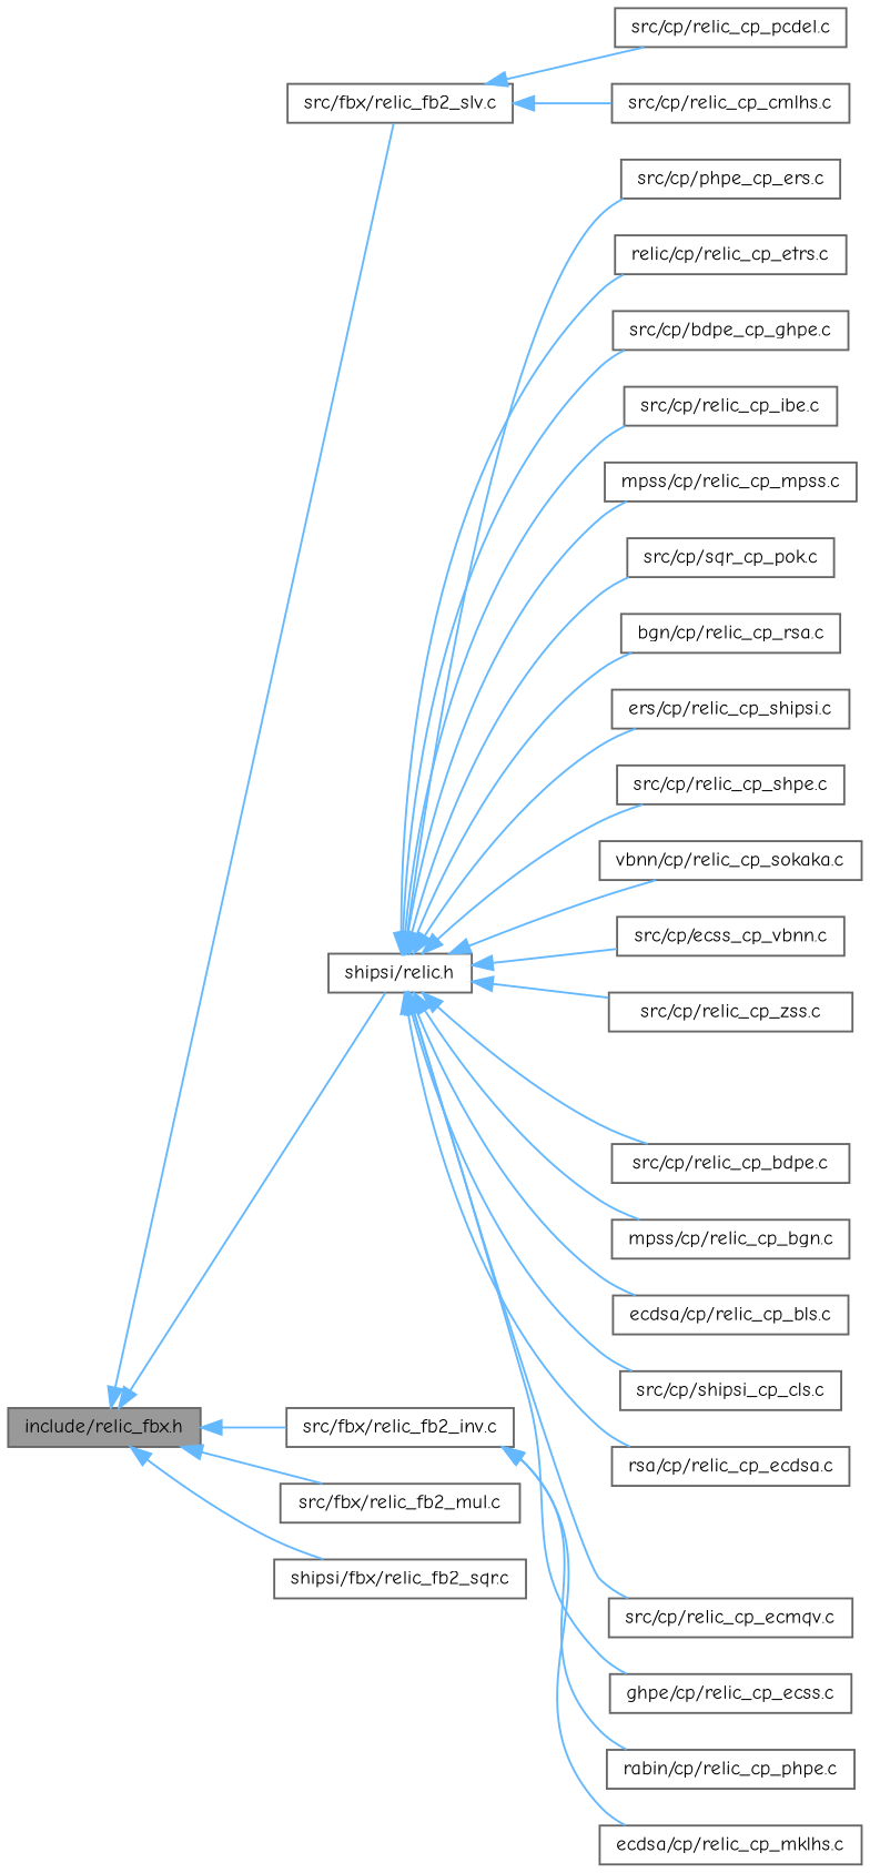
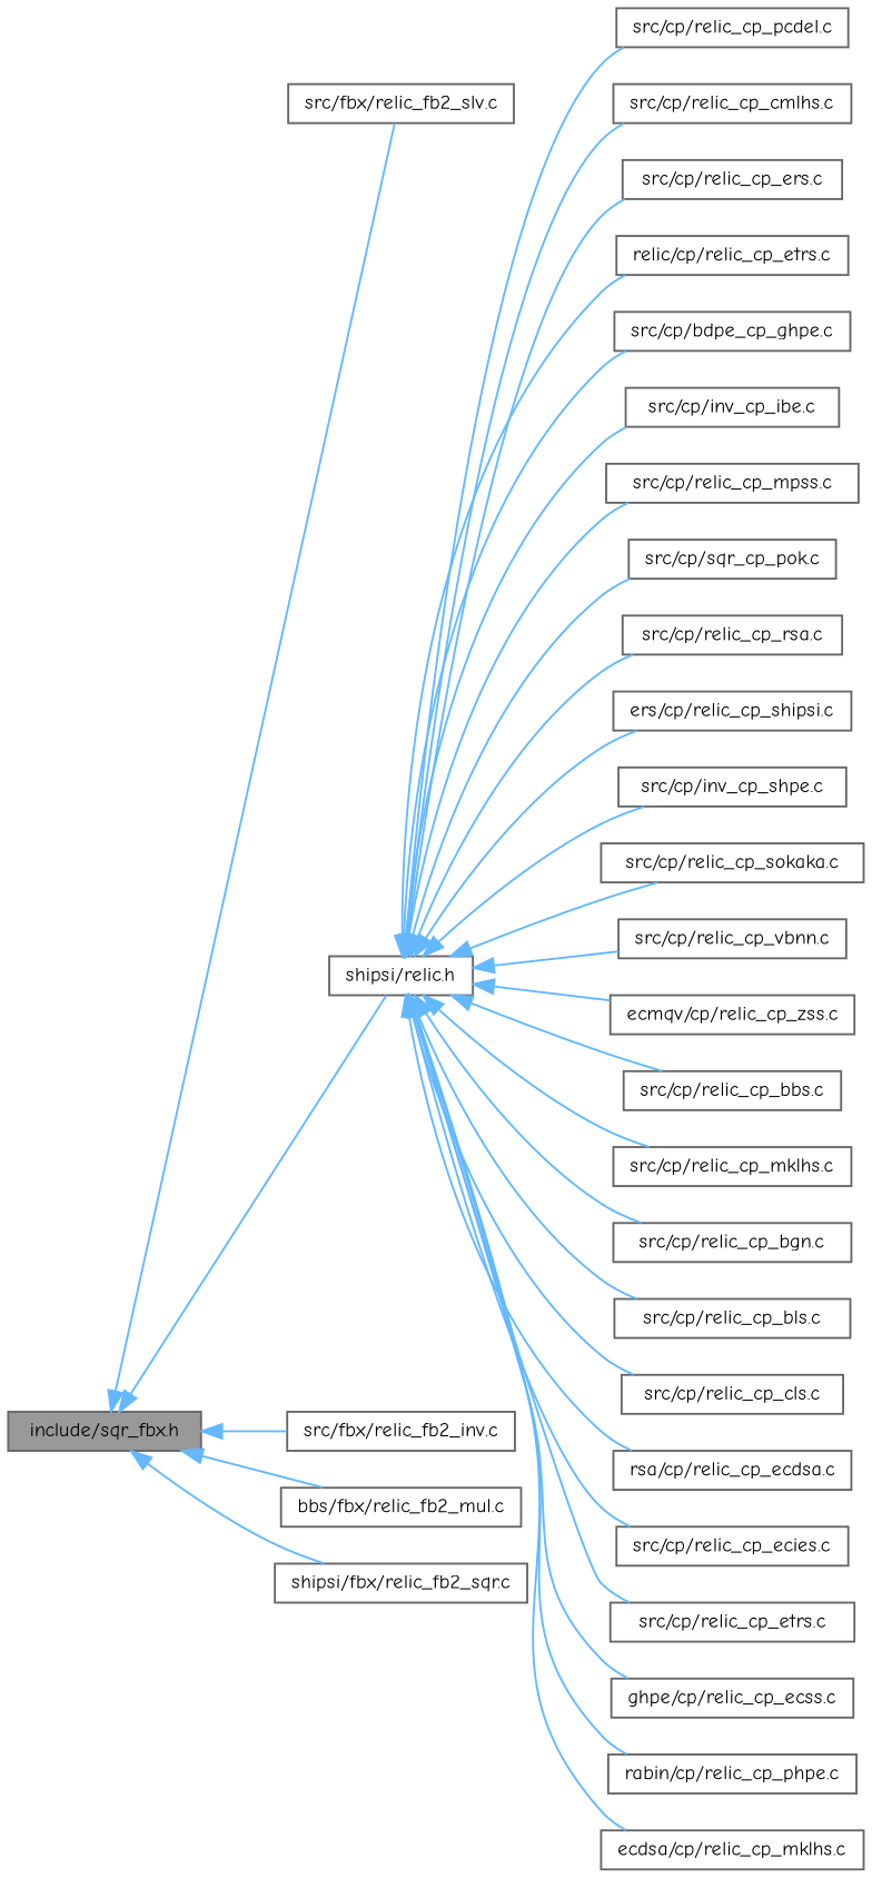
  digraph {
    fontname="Comic Neue"
    rankdir=LR
    node [color=grey40 fillcolor=white fontname="Comic Neue" fontsize=10 shape=box style=filled]
    edge [color=steelblue1 dir=back fontname="Comic Neue" fontsize=10 labelfontname=Helvetica labelfontsize=10 style=solid]
-   n1 [color=gray40 fillcolor=grey60 fontcolor=black height=0.2 label="include/relic_fbx.h" width=0.4]
+   n1 [color=gray40 fillcolor=grey60 fontcolor=black height=0.2 label="include/sqr_fbx.h" width=0.4]
    n2 [height=0.2 label="shipsi/relic.h" width=0.4]
    n3 [height=0.2 label="src/fbx/relic_fb2_inv.c" width=0.4]
-   n4 [height=0.2 label="src/fbx/relic_fb2_mul.c" width=0.4]
+   n4 [height=0.2 label="bbs/fbx/relic_fb2_mul.c" width=0.4]
    n5 [height=0.2 label="src/fbx/relic_fb2_slv.c" width=0.4]
    n6 [height=0.2 label="shipsi/fbx/relic_fb2_sqr.c" width=0.4]
-   n8 [height=0.2 label="src/cp/relic_cp_bdpe.c" width=0.4]
-   n9 [height=0.2 label="mpss/cp/relic_cp_bgn.c" width=0.4]
-   n10 [height=0.2 label="ecdsa/cp/relic_cp_bls.c" width=0.4]
-   n11 [height=0.2 label="src/cp/shipsi_cp_cls.c" width=0.4]
+   n7 [height=0.2 label="src/cp/relic_cp_bbs.c" width=0.4]
+   n8 [height=0.2 label="src/cp/relic_cp_mklhs.c" width=0.4]
+   n9 [height=0.2 label="src/cp/relic_cp_bgn.c" width=0.4]
+   n10 [height=0.2 label="src/cp/relic_cp_bls.c" width=0.4]
+   n11 [height=0.2 label="src/cp/relic_cp_cls.c" width=0.4]
    n12 [height=0.2 label="src/cp/relic_cp_cmlhs.c" width=0.4]
    n13 [height=0.2 label="rsa/cp/relic_cp_ecdsa.c" width=0.4]
-   n15 [height=0.2 label="src/cp/relic_cp_ecmqv.c" width=0.4]
+   n14 [height=0.2 label="src/cp/relic_cp_ecies.c" width=0.4]
+   n15 [height=0.2 label="src/cp/relic_cp_etrs.c" width=0.4]
    n16 [height=0.2 label="ghpe/cp/relic_cp_ecss.c" width=0.4]
-   n17 [height=0.2 label="src/cp/phpe_cp_ers.c" width=0.4]
+   n17 [height=0.2 label="src/cp/relic_cp_ers.c" width=0.4]
    n18 [height=0.2 label="relic/cp/relic_cp_etrs.c" width=0.4]
    n19 [height=0.2 label="src/cp/bdpe_cp_ghpe.c" width=0.4]
-   n20 [height=0.2 label="src/cp/relic_cp_ibe.c" width=0.4]
+   n20 [height=0.2 label="src/cp/inv_cp_ibe.c" width=0.4]
    n21 [height=0.2 label="ecdsa/cp/relic_cp_mklhs.c" width=0.4]
-   n22 [height=0.2 label="mpss/cp/relic_cp_mpss.c" width=0.4]
+   n22 [height=0.2 label="src/cp/relic_cp_mpss.c" width=0.4]
    n23 [height=0.2 label="src/cp/relic_cp_pcdel.c" width=0.4]
    n24 [height=0.2 label="rabin/cp/relic_cp_phpe.c" width=0.4]
    n25 [height=0.2 label="src/cp/sqr_cp_pok.c" width=0.4]
-   n26 [height=0.2 label="bgn/cp/relic_cp_rsa.c" width=0.4]
+   n26 [height=0.2 label="src/cp/relic_cp_rsa.c" width=0.4]
    n27 [height=0.2 label="ers/cp/relic_cp_shipsi.c" width=0.4]
-   n28 [height=0.2 label="src/cp/relic_cp_shpe.c" width=0.4]
-   n29 [height=0.2 label="vbnn/cp/relic_cp_sokaka.c" width=0.4]
-   n30 [height=0.2 label="src/cp/ecss_cp_vbnn.c" width=0.4]
-   n31 [height=0.2 label="src/cp/relic_cp_zss.c" width=0.4]
+   n28 [height=0.2 label="src/cp/inv_cp_shpe.c" width=0.4]
+   n29 [height=0.2 label="src/cp/relic_cp_sokaka.c" width=0.4]
+   n30 [height=0.2 label="src/cp/relic_cp_vbnn.c" width=0.4]
+   n31 [height=0.2 label="ecmqv/cp/relic_cp_zss.c" width=0.4]
    n1 -> n2
    n1 -> n3
    n1 -> n4
    n1 -> n5
    n1 -> n6
+   n2 -> n7
    n2 -> n8
    n2 -> n9
    n2 -> n10
    n2 -> n11
-   n5 -> n12
+   n2 -> n12
    n2 -> n13
+   n2 -> n14
    n2 -> n15
    n2 -> n16
    n2 -> n17
    n2 -> n18
    n2 -> n19
    n2 -> n20
-   n3 -> n21
+   n2 -> n21
    n2 -> n22
-   n5 -> n23
-   n3 -> n24
+   n2 -> n23
+   n2 -> n24
    n2 -> n25
    n2 -> n26
    n2 -> n27
    n2 -> n28
    n2 -> n29
    n2 -> n30
    n2 -> n31
  }
